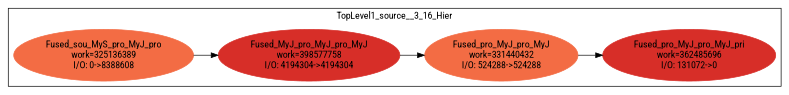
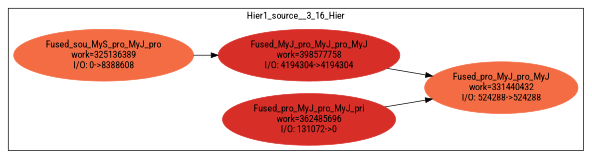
  digraph {
    fontname="Roboto Condensed"
    rankdir=LR
    node [color="0.03888,0.72,0.95" fontname="Roboto Condensed" style=filled]
    edge [fontname="Roboto Condensed"]
    n1 [label="Fused_sou_MyS_pro_MyJ_pro\nwork=325136389\nI/O: 0->8388608"]
    n2 [color="0.00555,0.81,0.84" label="Fused_MyJ_pro_MyJ_pro_MyJ\nwork=398577758\nI/O: 4194304->4194304"]
    n3 [label="Fused_pro_MyJ_pro_MyJ\nwork=331440432\nI/O: 524288->524288"]
    n4 [color="0.00555,0.81,0.84" label="Fused_pro_MyJ_pro_MyJ_pri\nwork=362485696\nI/O: 131072->0"]
    subgraph cluster_1 {
      color=black
-     label=TopLevel1_source__3_16_Hier
+     label=Hier1_source__3_16_Hier
      n1
      n2
      n3
      n4
    }
    n1 -> n2
    n2 -> n3
-   n3 -> n4
+   n4 -> n3
  }
